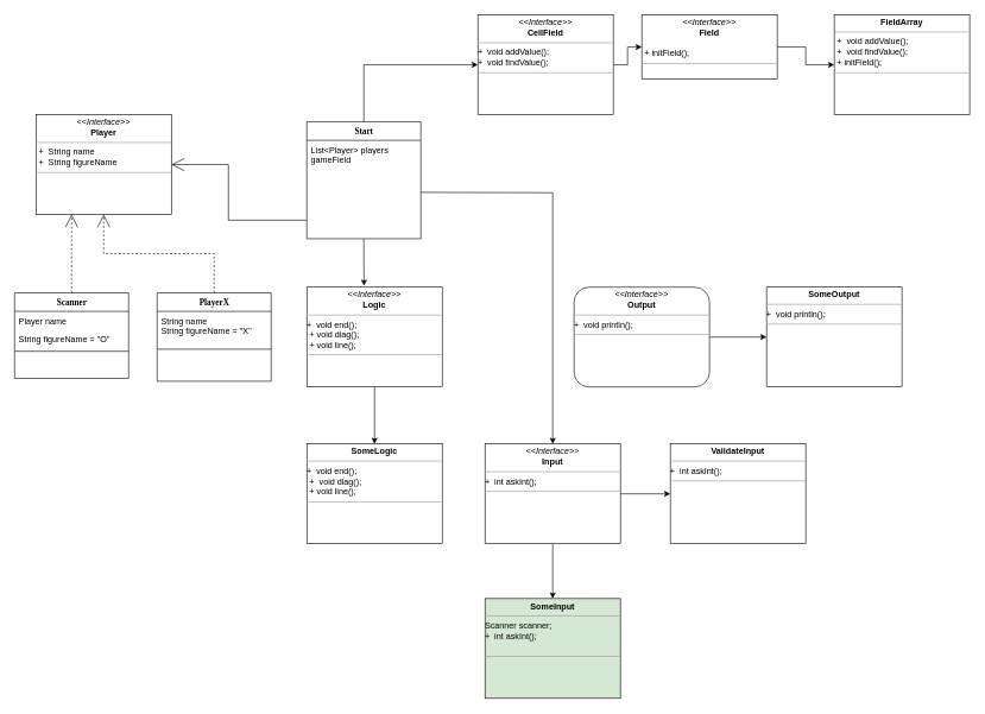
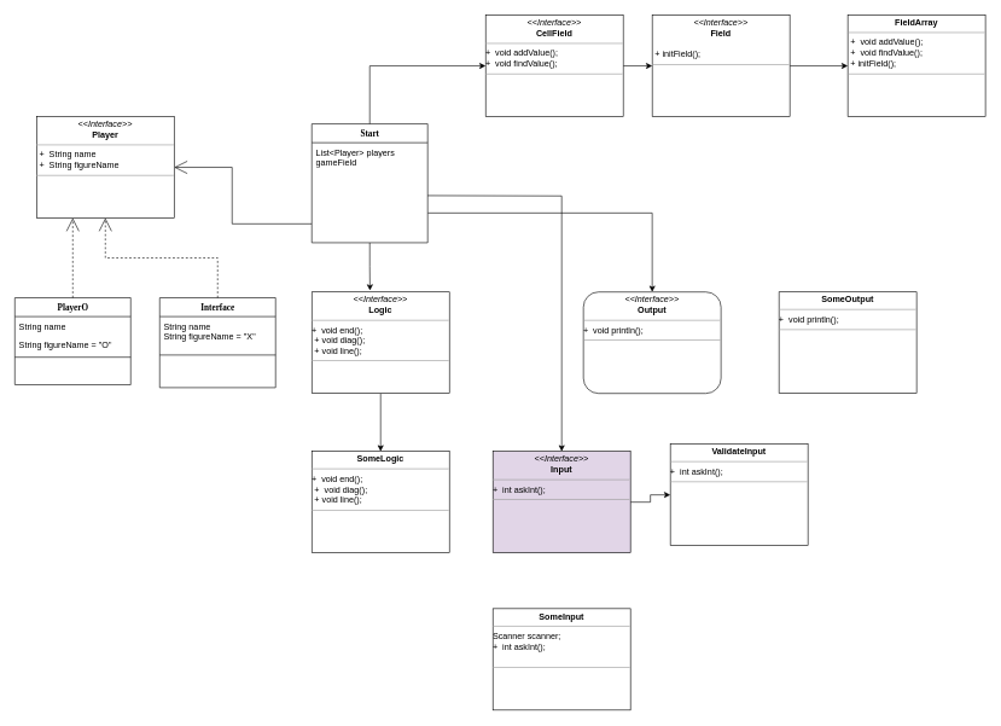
  <mxCell id="0" />
  <mxCell id="1" parent="0" />
  <mxCell id="2" style="edgeStyle=orthogonalEdgeStyle;rounded=0;html=1;dashed=1;labelBackgroundColor=none;startArrow=none;startFill=0;startSize=8;endArrow=open;endFill=0;endSize=16;fontFamily=Verdana;fontSize=12;" parent="1" source="3" target="17" edge="1"><mxGeometry relative="1" as="geometry"><Array as="points"><mxPoint x="115" y="426" /></Array></mxGeometry></mxCell>
- <mxCell id="3" value="Scanner" style="swimlane;html=1;fontStyle=1;align=center;verticalAlign=top;childLayout=stackLayout;horizontal=1;startSize=26;horizontalStack=0;resizeParent=1;resizeLast=0;collapsible=1;marginBottom=0;swimlaneFillColor=#ffffff;rounded=0;shadow=0;comic=0;labelBackgroundColor=none;strokeWidth=1;fillColor=none;fontFamily=Verdana;fontSize=12" parent="1" vertex="1"><mxGeometry x="20" y="410" width="160" height="120" as="geometry" /></mxCell>
- <mxCell id="4" value="&lt;div&gt;Player name&lt;/div&gt;&lt;div&gt;&lt;br&gt;&lt;/div&gt;" style="text;html=1;strokeColor=none;fillColor=none;align=left;verticalAlign=top;spacingLeft=4;spacingRight=4;whiteSpace=wrap;overflow=hidden;rotatable=0;points=[[0,0.5],[1,0.5]];portConstraint=eastwest;" parent="3" vertex="1"><mxGeometry y="26" width="160" height="26" as="geometry" /></mxCell>
+ <mxCell id="3" value="PlayerO" style="swimlane;html=1;fontStyle=1;align=center;verticalAlign=top;childLayout=stackLayout;horizontal=1;startSize=26;horizontalStack=0;resizeParent=1;resizeLast=0;collapsible=1;marginBottom=0;swimlaneFillColor=#ffffff;rounded=0;shadow=0;comic=0;labelBackgroundColor=none;strokeWidth=1;fillColor=none;fontFamily=Verdana;fontSize=12" parent="1" vertex="1"><mxGeometry x="20" y="410" width="160" height="120" as="geometry" /></mxCell>
+ <mxCell id="4" value="&lt;div&gt;String name&lt;/div&gt;&lt;div&gt;&lt;br&gt;&lt;/div&gt;" style="text;html=1;strokeColor=none;fillColor=none;align=left;verticalAlign=top;spacingLeft=4;spacingRight=4;whiteSpace=wrap;overflow=hidden;rotatable=0;points=[[0,0.5],[1,0.5]];portConstraint=eastwest;" parent="3" vertex="1"><mxGeometry y="26" width="160" height="26" as="geometry" /></mxCell>
  <mxCell id="5" value="String figureName = &quot;O&quot;" style="text;html=1;strokeColor=none;fillColor=none;align=left;verticalAlign=top;spacingLeft=4;spacingRight=4;whiteSpace=wrap;overflow=hidden;rotatable=0;points=[[0,0.5],[1,0.5]];portConstraint=eastwest;" parent="3" vertex="1"><mxGeometry y="52" width="160" height="26" as="geometry" /></mxCell>
  <mxCell id="6" value="" style="line;html=1;strokeWidth=1;fillColor=none;align=left;verticalAlign=middle;spacingTop=-1;spacingLeft=3;spacingRight=3;rotatable=0;labelPosition=right;points=[];portConstraint=eastwest;" parent="3" vertex="1"><mxGeometry y="78" width="160" height="8" as="geometry" /></mxCell>
  <mxCell id="7" style="edgeStyle=orthogonalEdgeStyle;rounded=0;html=1;labelBackgroundColor=none;startArrow=none;startFill=0;startSize=8;endArrow=open;endFill=0;endSize=16;fontFamily=Verdana;fontSize=12;" parent="1" source="11" target="17" edge="1"><mxGeometry relative="1" as="geometry"><Array as="points"><mxPoint x="320" y="308" /><mxPoint x="320" y="230" /></Array></mxGeometry></mxCell>
  <mxCell id="8" style="edgeStyle=orthogonalEdgeStyle;rounded=0;orthogonalLoop=1;jettySize=auto;html=1;exitX=0.5;exitY=1;exitDx=0;exitDy=0;" parent="1" source="11" edge="1"><mxGeometry relative="1" as="geometry"><mxPoint x="510.286" y="400" as="targetPoint" /></mxGeometry></mxCell>
+ <mxCell id="9" style="edgeStyle=orthogonalEdgeStyle;rounded=0;orthogonalLoop=1;jettySize=auto;html=1;exitX=1;exitY=0.75;exitDx=0;exitDy=0;" parent="1" source="11" target="31" edge="1"><mxGeometry relative="1" as="geometry" /></mxCell>
  <mxCell id="10" style="edgeStyle=orthogonalEdgeStyle;rounded=0;orthogonalLoop=1;jettySize=auto;html=1;exitX=0.5;exitY=0;exitDx=0;exitDy=0;entryX=0;entryY=0.5;entryDx=0;entryDy=0;" edge="1" parent="1" source="11" target="34"><mxGeometry relative="1" as="geometry"><mxPoint x="640" as="targetPoint" y="90" /></mxGeometry></mxCell>
  <mxCell id="11" value="Start" style="swimlane;html=1;fontStyle=1;align=center;verticalAlign=top;childLayout=stackLayout;horizontal=1;startSize=26;horizontalStack=0;resizeParent=1;resizeLast=0;collapsible=1;marginBottom=0;swimlaneFillColor=#ffffff;rounded=0;shadow=0;comic=0;labelBackgroundColor=none;strokeWidth=1;fillColor=none;fontFamily=Verdana;fontSize=12" parent="1" vertex="1"><mxGeometry x="430" y="170" width="160" height="164" as="geometry" /></mxCell>
  <mxCell id="12" value="&lt;div&gt;List&amp;lt;Player&amp;gt; players&lt;/div&gt;" style="text;html=1;strokeColor=none;fillColor=none;align=left;verticalAlign=top;spacingLeft=4;spacingRight=4;whiteSpace=wrap;overflow=hidden;rotatable=0;points=[[0,0.5],[1,0.5]];portConstraint=eastwest;" parent="11" vertex="1"><mxGeometry y="26" width="160" height="26" as="geometry" /></mxCell>
  <mxCell id="13" style="edgeStyle=orthogonalEdgeStyle;rounded=0;html=1;dashed=1;labelBackgroundColor=none;startArrow=none;startFill=0;startSize=8;endArrow=open;endFill=0;endSize=16;fontFamily=Verdana;fontSize=12;" parent="1" source="14" target="17" edge="1"><mxGeometry relative="1" as="geometry" /></mxCell>
- <mxCell id="14" value="PlayerX" style="swimlane;html=1;fontStyle=1;align=center;verticalAlign=top;childLayout=stackLayout;horizontal=1;startSize=26;horizontalStack=0;resizeParent=1;resizeLast=0;collapsible=1;marginBottom=0;swimlaneFillColor=#ffffff;rounded=0;shadow=0;comic=0;labelBackgroundColor=none;strokeWidth=1;fillColor=none;fontFamily=Verdana;fontSize=12" parent="1" vertex="1"><mxGeometry x="220" y="410" width="160" height="124" as="geometry" /></mxCell>
+ <mxCell id="14" value="Interface" style="swimlane;html=1;fontStyle=1;align=center;verticalAlign=top;childLayout=stackLayout;horizontal=1;startSize=26;horizontalStack=0;resizeParent=1;resizeLast=0;collapsible=1;marginBottom=0;swimlaneFillColor=#ffffff;rounded=0;shadow=0;comic=0;labelBackgroundColor=none;strokeWidth=1;fillColor=none;fontFamily=Verdana;fontSize=12" parent="1" vertex="1"><mxGeometry x="220" y="410" width="160" height="124" as="geometry" /></mxCell>
  <mxCell id="15" value="&lt;div&gt;String name&lt;/div&gt;&lt;div&gt;String figureName = &quot;X&quot;&lt;br&gt;&lt;/div&gt;&lt;div&gt;&lt;br&gt;&lt;/div&gt;" style="text;html=1;strokeColor=none;fillColor=none;align=left;verticalAlign=top;spacingLeft=4;spacingRight=4;whiteSpace=wrap;overflow=hidden;rotatable=0;points=[[0,0.5],[1,0.5]];portConstraint=eastwest;" parent="14" vertex="1"><mxGeometry y="26" width="160" height="44" as="geometry" /></mxCell>
  <mxCell id="16" value="" style="line;html=1;strokeWidth=1;fillColor=none;align=left;verticalAlign=middle;spacingTop=-1;spacingLeft=3;spacingRight=3;rotatable=0;labelPosition=right;points=[];portConstraint=eastwest;" parent="14" vertex="1"><mxGeometry y="70" width="160" height="18" as="geometry" /></mxCell>
  <mxCell id="17" value="&lt;p style=&quot;margin: 0px ; margin-top: 4px ; text-align: center&quot;&gt;&lt;i&gt;&amp;lt;&amp;lt;Interface&amp;gt;&amp;gt;&lt;/i&gt;&lt;br&gt;&lt;b&gt;Player&lt;/b&gt;&lt;/p&gt;&lt;hr size=&quot;1&quot;&gt;&lt;p style=&quot;margin: 0px ; margin-left: 4px&quot;&gt;+&amp;nbsp; String name&lt;br&gt;+&amp;nbsp; String figureName&lt;br&gt;&lt;/p&gt;&lt;hr size=&quot;1&quot;&gt;&lt;p style=&quot;margin: 0px ; margin-left: 4px&quot;&gt;&lt;br&gt;&lt;br&gt;&lt;/p&gt;" style="verticalAlign=top;align=left;overflow=fill;fontSize=12;fontFamily=Helvetica;html=1;rounded=0;shadow=0;comic=0;labelBackgroundColor=none;strokeWidth=1" parent="1" vertex="1"><mxGeometry x="50" y="160" width="190" height="140" as="geometry" /></mxCell>
  <mxCell id="18" style="edgeStyle=orthogonalEdgeStyle;rounded=0;orthogonalLoop=1;jettySize=auto;html=1;exitX=1;exitY=0.5;exitDx=0;exitDy=0;entryX=0;entryY=0.5;entryDx=0;entryDy=0;" edge="1" parent="1" source="19" target="20"><mxGeometry relative="1" as="geometry" /></mxCell>
- <mxCell id="19" value="&lt;p style=&quot;margin: 0px ; margin-top: 4px ; text-align: center&quot;&gt;&lt;i&gt;&amp;lt;&amp;lt;Interface&amp;gt;&amp;gt;&lt;/i&gt;&lt;br&gt;&lt;b&gt;Field&lt;/b&gt;&lt;/p&gt;&lt;br&gt;&lt;p style=&quot;margin: 0px ; margin-left: 4px&quot;&gt;+ initField();&lt;br&gt;&lt;/p&gt;&lt;hr size=&quot;1&quot;&gt;&lt;p style=&quot;margin: 0px ; margin-left: 4px&quot;&gt;&lt;br&gt;&lt;br&gt;&lt;/p&gt;" style="verticalAlign=top;align=left;overflow=fill;fontSize=12;fontFamily=Helvetica;html=1;rounded=0;shadow=0;comic=0;labelBackgroundColor=none;strokeWidth=1" parent="1" vertex="1"><mxGeometry x="900" y="20" width="190" height="90" as="geometry" /></mxCell>
+ <mxCell id="19" value="&lt;p style=&quot;margin: 0px ; margin-top: 4px ; text-align: center&quot;&gt;&lt;i&gt;&amp;lt;&amp;lt;Interface&amp;gt;&amp;gt;&lt;/i&gt;&lt;br&gt;&lt;b&gt;Field&lt;/b&gt;&lt;/p&gt;&lt;br&gt;&lt;p style=&quot;margin: 0px ; margin-left: 4px&quot;&gt;+ initField();&lt;br&gt;&lt;/p&gt;&lt;hr size=&quot;1&quot;&gt;&lt;p style=&quot;margin: 0px ; margin-left: 4px&quot;&gt;&lt;br&gt;&lt;br&gt;&lt;/p&gt;" style="verticalAlign=top;align=left;overflow=fill;fontSize=12;fontFamily=Helvetica;html=1;rounded=0;shadow=0;comic=0;labelBackgroundColor=none;strokeWidth=1" parent="1" vertex="1"><mxGeometry x="900" y="20" width="190" height="140" as="geometry" /></mxCell>
  <mxCell id="20" value="&lt;p style=&quot;margin: 0px ; margin-top: 4px ; text-align: center&quot;&gt;&lt;b&gt;FieldArray&lt;/b&gt;&lt;/p&gt;&lt;hr size=&quot;1&quot;&gt;&lt;p style=&quot;margin: 0px ; margin-left: 4px&quot;&gt;+&amp;nbsp; void addValue();&lt;/p&gt;&lt;p style=&quot;margin: 0px ; margin-left: 4px&quot;&gt;+&amp;nbsp; void findValue();&lt;/p&gt;&lt;p style=&quot;margin: 0px ; margin-left: 4px&quot;&gt;+ initField();&lt;br&gt;&lt;/p&gt;&lt;hr size=&quot;1&quot;&gt;&lt;p style=&quot;margin: 0px ; margin-left: 4px&quot;&gt;&lt;br&gt;&lt;br&gt;&lt;/p&gt;" style="verticalAlign=top;align=left;overflow=fill;fontSize=12;fontFamily=Helvetica;html=1;rounded=0;shadow=0;comic=0;labelBackgroundColor=none;strokeWidth=1" parent="1" vertex="1"><mxGeometry x="1170" y="20" width="190" height="140" as="geometry" /></mxCell>
  <mxCell id="21" value="" style="edgeStyle=orthogonalEdgeStyle;rounded=0;orthogonalLoop=1;jettySize=auto;html=1;" parent="1" source="22" target="23" edge="1"><mxGeometry relative="1" as="geometry" /></mxCell>
  <mxCell id="22" value="&lt;p style=&quot;margin: 0px ; margin-top: 4px ; text-align: center&quot;&gt;&lt;i&gt;&amp;lt;&amp;lt;Interface&amp;gt;&amp;gt;&lt;/i&gt;&lt;br&gt;&lt;b&gt;Logic&lt;/b&gt;&lt;/p&gt;&lt;hr size=&quot;1&quot;&gt;+&amp;nbsp; void end();&lt;p style=&quot;margin: 0px ; margin-left: 4px&quot;&gt;+ void diag();&lt;/p&gt;&lt;p style=&quot;margin: 0px ; margin-left: 4px&quot;&gt;+ void line();&lt;br&gt;&lt;/p&gt;&lt;hr size=&quot;1&quot;&gt;&lt;p style=&quot;margin: 0px ; margin-left: 4px&quot;&gt;&lt;br&gt;&lt;br&gt;&lt;/p&gt;" style="verticalAlign=top;align=left;overflow=fill;fontSize=12;fontFamily=Helvetica;html=1;rounded=0;shadow=0;comic=0;labelBackgroundColor=none;strokeWidth=1" parent="1" vertex="1"><mxGeometry x="430" y="402" width="190" height="140" as="geometry" /></mxCell>
  <mxCell id="23" value="&lt;p style=&quot;margin: 0px ; margin-top: 4px ; text-align: center&quot;&gt;&lt;b&gt;SomeLogic&lt;/b&gt;&lt;/p&gt;&lt;hr size=&quot;1&quot;&gt;+&amp;nbsp; void end();&lt;p style=&quot;margin: 0px ; margin-left: 4px&quot;&gt;+&amp;nbsp; void diag();&lt;/p&gt;&lt;p style=&quot;margin: 0px ; margin-left: 4px&quot;&gt;+ void line();&lt;br&gt;&lt;/p&gt;&lt;hr size=&quot;1&quot;&gt;&lt;p style=&quot;margin: 0px ; margin-left: 4px&quot;&gt;&lt;br&gt;&lt;br&gt;&lt;/p&gt;" style="verticalAlign=top;align=left;overflow=fill;fontSize=12;fontFamily=Helvetica;html=1;rounded=0;shadow=0;comic=0;labelBackgroundColor=none;strokeWidth=1" parent="1" vertex="1"><mxGeometry x="430" y="622" width="190" height="140" as="geometry" /></mxCell>
- <mxCell id="24" value="" style="edgeStyle=orthogonalEdgeStyle;rounded=0;orthogonalLoop=1;jettySize=auto;html=1;" parent="1" source="26" target="27" edge="1"><mxGeometry relative="1" as="geometry" /></mxCell>
  <mxCell id="25" value="" style="edgeStyle=orthogonalEdgeStyle;rounded=0;orthogonalLoop=1;jettySize=auto;html=1;" parent="1" source="26" target="28" edge="1"><mxGeometry relative="1" as="geometry" /></mxCell>
- <mxCell id="26" value="&lt;p style=&quot;margin: 0px ; margin-top: 4px ; text-align: center&quot;&gt;&lt;i&gt;&amp;lt;&amp;lt;Interface&amp;gt;&amp;gt;&lt;/i&gt;&lt;br&gt;&lt;b&gt;Input&lt;/b&gt;&lt;/p&gt;&lt;hr size=&quot;1&quot;&gt;+&amp;nbsp; int askInt();&lt;br&gt;&lt;hr size=&quot;1&quot;&gt;&lt;p style=&quot;margin: 0px ; margin-left: 4px&quot;&gt;&lt;br&gt;&lt;br&gt;&lt;/p&gt;" style="verticalAlign=top;align=left;overflow=fill;fontSize=12;fontFamily=Helvetica;html=1;rounded=0;shadow=0;comic=0;labelBackgroundColor=none;strokeWidth=1" parent="1" vertex="1"><mxGeometry x="680" y="622" width="190" height="140" as="geometry" /></mxCell>
- <mxCell id="27" value="&lt;p style=&quot;margin: 0px ; margin-top: 4px ; text-align: center&quot;&gt;&lt;b&gt;SomeInput&lt;/b&gt;&lt;/p&gt;&lt;hr size=&quot;1&quot;&gt;&lt;div&gt;Scanner scanner;&lt;br&gt;&lt;/div&gt;&lt;div&gt;+&amp;nbsp; int askInt();&lt;/div&gt;&lt;div&gt;&lt;br&gt;&lt;/div&gt;&lt;hr size=&quot;1&quot;&gt;&lt;p style=&quot;margin: 0px ; margin-left: 4px&quot;&gt;&lt;br&gt;&lt;br&gt;&lt;/p&gt;" style="verticalAlign=top;align=left;overflow=fill;fontSize=12;fontFamily=Helvetica;html=1;rounded=0;shadow=0;comic=0;labelBackgroundColor=none;strokeWidth=1;fillColor=#d5e8d4;" parent="1" vertex="1"><mxGeometry x="680" y="839" width="190" height="140" as="geometry" /></mxCell>
- <mxCell id="28" value="&lt;p style=&quot;margin: 0px ; margin-top: 4px ; text-align: center&quot;&gt;&lt;b&gt;ValidateInput&lt;/b&gt;&lt;/p&gt;&lt;hr size=&quot;1&quot;&gt;+&amp;nbsp; int askInt();&lt;br&gt;&lt;hr size=&quot;1&quot;&gt;&lt;p style=&quot;margin: 0px ; margin-left: 4px&quot;&gt;&lt;br&gt;&lt;br&gt;&lt;/p&gt;" style="verticalAlign=top;align=left;overflow=fill;fontSize=12;fontFamily=Helvetica;html=1;rounded=0;shadow=0;comic=0;labelBackgroundColor=none;strokeWidth=1" parent="1" vertex="1"><mxGeometry x="940" y="622" width="190" height="140" as="geometry" /></mxCell>
+ <mxCell id="26" value="&lt;p style=&quot;margin: 0px ; margin-top: 4px ; text-align: center&quot;&gt;&lt;i&gt;&amp;lt;&amp;lt;Interface&amp;gt;&amp;gt;&lt;/i&gt;&lt;br&gt;&lt;b&gt;Input&lt;/b&gt;&lt;/p&gt;&lt;hr size=&quot;1&quot;&gt;+&amp;nbsp; int askInt();&lt;br&gt;&lt;hr size=&quot;1&quot;&gt;&lt;p style=&quot;margin: 0px ; margin-left: 4px&quot;&gt;&lt;br&gt;&lt;br&gt;&lt;/p&gt;" style="verticalAlign=top;align=left;overflow=fill;fontSize=12;fontFamily=Helvetica;html=1;rounded=0;shadow=0;comic=0;labelBackgroundColor=none;strokeWidth=1;fillColor=#e1d5e7;" parent="1" vertex="1"><mxGeometry x="680" y="622" width="190" height="140" as="geometry" /></mxCell>
+ <mxCell id="27" value="&lt;p style=&quot;margin: 0px ; margin-top: 4px ; text-align: center&quot;&gt;&lt;b&gt;SomeInput&lt;/b&gt;&lt;/p&gt;&lt;hr size=&quot;1&quot;&gt;&lt;div&gt;Scanner scanner;&lt;br&gt;&lt;/div&gt;&lt;div&gt;+&amp;nbsp; int askInt();&lt;/div&gt;&lt;div&gt;&lt;br&gt;&lt;/div&gt;&lt;hr size=&quot;1&quot;&gt;&lt;p style=&quot;margin: 0px ; margin-left: 4px&quot;&gt;&lt;br&gt;&lt;br&gt;&lt;/p&gt;" style="verticalAlign=top;align=left;overflow=fill;fontSize=12;fontFamily=Helvetica;html=1;rounded=0;shadow=0;comic=0;labelBackgroundColor=none;strokeWidth=1" parent="1" vertex="1"><mxGeometry x="680" y="839" width="190" height="140" as="geometry" /></mxCell>
+ <mxCell id="28" value="&lt;p style=&quot;margin: 0px ; margin-top: 4px ; text-align: center&quot;&gt;&lt;b&gt;ValidateInput&lt;/b&gt;&lt;/p&gt;&lt;hr size=&quot;1&quot;&gt;+&amp;nbsp; int askInt();&lt;br&gt;&lt;hr size=&quot;1&quot;&gt;&lt;p style=&quot;margin: 0px ; margin-left: 4px&quot;&gt;&lt;br&gt;&lt;br&gt;&lt;/p&gt;" style="verticalAlign=top;align=left;overflow=fill;fontSize=12;fontFamily=Helvetica;html=1;rounded=0;shadow=0;comic=0;labelBackgroundColor=none;strokeWidth=1" parent="1" vertex="1"><mxGeometry x="925" y="612" width="190" height="140" as="geometry" /></mxCell>
  <mxCell id="29" style="edgeStyle=orthogonalEdgeStyle;rounded=0;orthogonalLoop=1;jettySize=auto;html=1;exitX=1;exitY=0.5;exitDx=0;exitDy=0;" parent="1" target="26" edge="1"><mxGeometry relative="1" as="geometry"><mxPoint x="590" y="269" as="sourcePoint" /></mxGeometry></mxCell>
- <mxCell id="30" value="" style="edgeStyle=orthogonalEdgeStyle;rounded=0;orthogonalLoop=1;jettySize=auto;html=1;" parent="1" source="31" target="32" edge="1"><mxGeometry relative="1" as="geometry" /></mxCell>
  <mxCell id="31" value="&lt;p style=&quot;margin: 0px ; margin-top: 4px ; text-align: center&quot;&gt;&lt;i&gt;&amp;lt;&amp;lt;Interface&amp;gt;&amp;gt;&lt;/i&gt;&lt;br&gt;&lt;b&gt;Output&lt;/b&gt;&lt;/p&gt;&lt;hr size=&quot;1&quot;&gt;&lt;div&gt;+&amp;nbsp; void println();&lt;/div&gt;&lt;hr size=&quot;1&quot;&gt;&lt;p style=&quot;margin: 0px ; margin-left: 4px&quot;&gt;&lt;br&gt;&lt;br&gt;&lt;/p&gt;" style="verticalAlign=top;align=left;overflow=fill;fontSize=12;fontFamily=Helvetica;html=1;shadow=0;comic=0;labelBackgroundColor=none;strokeWidth=1;rounded=1;" parent="1" vertex="1"><mxGeometry x="805" y="402" width="190" height="140" as="geometry" /></mxCell>
  <mxCell id="32" value="&lt;p style=&quot;margin: 0px ; margin-top: 4px ; text-align: center&quot;&gt;&lt;b&gt;SomeOutput&lt;/b&gt;&lt;/p&gt;&lt;hr size=&quot;1&quot;&gt;+&amp;nbsp; void println();&lt;br&gt;&lt;hr size=&quot;1&quot;&gt;&lt;p style=&quot;margin: 0px ; margin-left: 4px&quot;&gt;&lt;br&gt;&lt;br&gt;&lt;/p&gt;" style="verticalAlign=top;align=left;overflow=fill;fontSize=12;fontFamily=Helvetica;html=1;rounded=0;shadow=0;comic=0;labelBackgroundColor=none;strokeWidth=1" parent="1" vertex="1"><mxGeometry x="1075" y="402" width="190" height="140" as="geometry" /></mxCell>
  <mxCell id="33" style="edgeStyle=orthogonalEdgeStyle;rounded=0;orthogonalLoop=1;jettySize=auto;html=1;exitX=1;exitY=0.5;exitDx=0;exitDy=0;entryX=0;entryY=0.5;entryDx=0;entryDy=0;" edge="1" parent="1" source="34" target="19"><mxGeometry relative="1" as="geometry" /></mxCell>
  <mxCell id="34" value="&lt;p style=&quot;margin: 0px ; margin-top: 4px ; text-align: center&quot;&gt;&lt;i&gt;&amp;lt;&amp;lt;Interface&amp;gt;&amp;gt;&lt;/i&gt;&lt;br&gt;&lt;b&gt;CellField&lt;/b&gt;&lt;/p&gt;&lt;hr size=&quot;1&quot;&gt;&lt;div&gt;+&amp;nbsp; void addValue();&lt;/div&gt;&lt;div&gt;+&amp;nbsp; void findValue();&lt;/div&gt;&lt;hr size=&quot;1&quot;&gt;&lt;p style=&quot;margin: 0px ; margin-left: 4px&quot;&gt;&lt;br&gt;&lt;br&gt;&lt;/p&gt;" style="verticalAlign=top;align=left;overflow=fill;fontSize=12;fontFamily=Helvetica;html=1;rounded=0;shadow=0;comic=0;labelBackgroundColor=none;strokeWidth=1" vertex="1" parent="1"><mxGeometry x="670" y="20" width="190" height="140" as="geometry" /></mxCell>
  <mxCell id="35" value="gameField" style="text;html=1;strokeColor=none;fillColor=none;align=left;verticalAlign=top;spacingLeft=4;spacingRight=4;whiteSpace=wrap;overflow=hidden;rotatable=0;points=[[0,0.5],[1,0.5]];portConstraint=eastwest;" parent="1" vertex="1"><mxGeometry x="430" y="210" width="160" height="26" as="geometry" /></mxCell>
